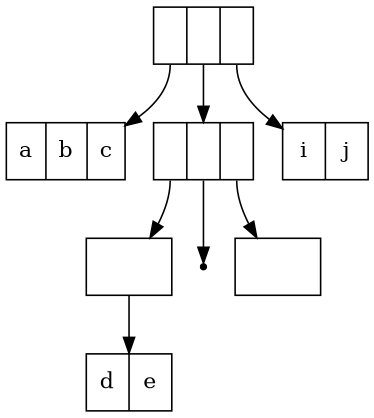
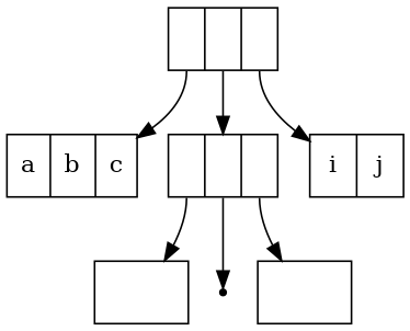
  digraph {
    node [shape=record]
    edge [tailport=left]
    n1 [label="<left> | <tree> | <right>"]
    n2 [label="a | b | c"]
    n3 [label="i | j"]
    n4 [label="<left> | <tree> | <right>"]
    n5 [label="Node2 <f0>"]
    n6 [label="Node3 <f0>"]
    nil [fillcolor=black shape=point style=filled]
-   n8 [label="d | e"]
    n1 -> n2
    n1 -> n3 [tailport=right]
    n1 -> n4 [tailport=tree]
    n4 -> n5
    n4 -> n6 [tailport=right]
    n4 -> nil [tailport=tree]
-   n5 -> n8 [tailport=f0]
  }
